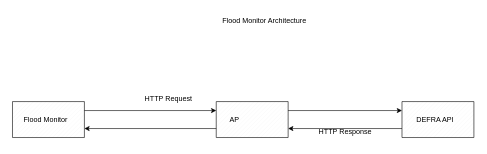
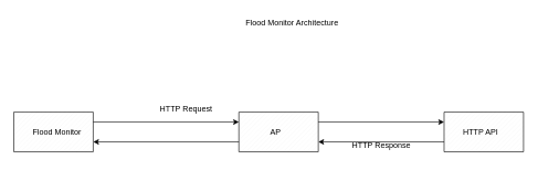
  <mxCell id="0" />
  <mxCell id="1" parent="0" />
  <mxCell id="2" value="" style="verticalLabelPosition=bottom;verticalAlign=top;html=1;shape=mxgraph.basic.patternFillRect;fillStyle=diag;step=5;fillStrokeWidth=0.2;fillStrokeColor=#dddddd;" vertex="1" parent="1"><mxGeometry x="20" y="169" width="120" height="60" as="geometry" /></mxCell>
  <mxCell id="3" value="" style="verticalLabelPosition=bottom;verticalAlign=top;html=1;shape=mxgraph.basic.patternFillRect;fillStyle=diag;step=5;fillStrokeWidth=0.2;fillStrokeColor=#dddddd;" vertex="1" parent="1"><mxGeometry x="360" y="169" width="120" height="60" as="geometry" /></mxCell>
  <mxCell id="4" value="" style="verticalLabelPosition=bottom;verticalAlign=top;html=1;shape=mxgraph.basic.patternFillRect;fillStyle=diag;step=5;fillStrokeWidth=0.2;fillStrokeColor=#dddddd;" vertex="1" parent="1"><mxGeometry x="670" y="169" width="120" height="60" as="geometry" /></mxCell>
- <mxCell id="5" value="AP" style="text;html=1;align=center;verticalAlign=middle;resizable=0;points=[];autosize=1;strokeColor=none;fillColor=none;" vertex="1" parent="1"><mxGeometry x="370" y="184" width="40" height="30" as="geometry" /></mxCell>
- <mxCell id="6" value="DEFRA API" style="text;html=1;align=center;verticalAlign=middle;resizable=0;points=[];autosize=1;strokeColor=none;fillColor=none;" vertex="1" parent="1"><mxGeometry x="680" y="184" width="90" height="30" as="geometry" /></mxCell>
- <mxCell id="7" value="Flood Monitor" style="text;html=1;align=center;verticalAlign=middle;resizable=0;points=[];autosize=1;strokeColor=none;fillColor=none;" vertex="1" parent="1"><mxGeometry x="25" y="184" width="100" height="30" as="geometry" /></mxCell>
+ <mxCell id="5" value="AP" style="text;html=1;align=center;verticalAlign=middle;resizable=0;points=[];autosize=1;strokeColor=none;fillColor=none;" vertex="1" parent="1"><mxGeometry x="395" y="184" width="40" height="30" as="geometry" /></mxCell>
+ <mxCell id="6" value="HTTP API" style="text;html=1;align=center;verticalAlign=middle;resizable=0;points=[];autosize=1;strokeColor=none;fillColor=none;" vertex="1" parent="1"><mxGeometry x="680" y="184" width="90" height="30" as="geometry" /></mxCell>
+ <mxCell id="7" value="Flood Monitor" style="text;html=1;align=center;verticalAlign=middle;resizable=0;points=[];autosize=1;strokeColor=none;fillColor=none;" vertex="1" parent="1"><mxGeometry x="35" y="184" width="100" height="30" as="geometry" /></mxCell>
  <mxCell id="8" value="" style="html=1;labelBackgroundColor=#ffffff;endArrow=classic;endFill=1;endSize=6;jettySize=auto;orthogonalLoop=1;strokeWidth=1;fontSize=14;rounded=0;exitX=1;exitY=0.25;exitDx=0;exitDy=0;exitPerimeter=0;entryX=0;entryY=0.25;entryDx=0;entryDy=0;entryPerimeter=0;" edge="1" parent="1" source="2" target="3"><mxGeometry width="60" height="60" relative="1" as="geometry"><mxPoint x="410" y="245" as="sourcePoint" /><mxPoint x="470" y="185" as="targetPoint" /></mxGeometry></mxCell>
  <mxCell id="9" value="" style="html=1;labelBackgroundColor=#ffffff;endArrow=classic;endFill=1;endSize=6;jettySize=auto;orthogonalLoop=1;strokeWidth=1;fontSize=14;rounded=0;entryX=1;entryY=0.75;entryDx=0;entryDy=0;entryPerimeter=0;exitX=0;exitY=0.75;exitDx=0;exitDy=0;exitPerimeter=0;" edge="1" parent="1" source="3" target="2"><mxGeometry width="60" height="60" relative="1" as="geometry"><mxPoint x="410" y="245" as="sourcePoint" /><mxPoint x="470" y="185" as="targetPoint" /></mxGeometry></mxCell>
  <mxCell id="10" value="" style="html=1;labelBackgroundColor=#ffffff;endArrow=classic;endFill=1;endSize=6;jettySize=auto;orthogonalLoop=1;strokeWidth=1;fontSize=14;rounded=0;entryX=0;entryY=0.25;entryDx=0;entryDy=0;entryPerimeter=0;exitX=1;exitY=0.25;exitDx=0;exitDy=0;exitPerimeter=0;" edge="1" parent="1" source="3" target="4"><mxGeometry width="60" height="60" relative="1" as="geometry"><mxPoint x="410" y="245" as="sourcePoint" /><mxPoint x="470" y="185" as="targetPoint" /></mxGeometry></mxCell>
  <mxCell id="11" value="" style="html=1;labelBackgroundColor=#ffffff;endArrow=classic;endFill=1;endSize=6;jettySize=auto;orthogonalLoop=1;strokeWidth=1;fontSize=14;rounded=0;entryX=1;entryY=0.75;entryDx=0;entryDy=0;entryPerimeter=0;exitX=0;exitY=0.75;exitDx=0;exitDy=0;exitPerimeter=0;" edge="1" parent="1" source="4" target="3"><mxGeometry width="60" height="60" relative="1" as="geometry"><mxPoint x="410" y="245" as="sourcePoint" /><mxPoint x="470" y="185" as="targetPoint" /></mxGeometry></mxCell>
  <mxCell id="12" value="HTTP Request" style="text;html=1;align=center;verticalAlign=middle;resizable=0;points=[];autosize=1;strokeColor=none;fillColor=none;" vertex="1" parent="1"><mxGeometry x="230" y="149" width="100" height="30" as="geometry" /></mxCell>
  <mxCell id="13" value="HTTP Response" style="text;html=1;align=center;verticalAlign=middle;resizable=0;points=[];autosize=1;strokeColor=none;fillColor=none;" vertex="1" parent="1"><mxGeometry x="520" y="205" width="110" height="30" as="geometry" /></mxCell>
  <mxCell id="14" value="Flood Monitor Architecture" style="text;html=1;align=center;verticalAlign=middle;resizable=0;points=[];autosize=1;strokeColor=none;fillColor=none;" vertex="1" parent="1"><mxGeometry x="360" y="20" width="160" height="30" as="geometry" /></mxCell>
